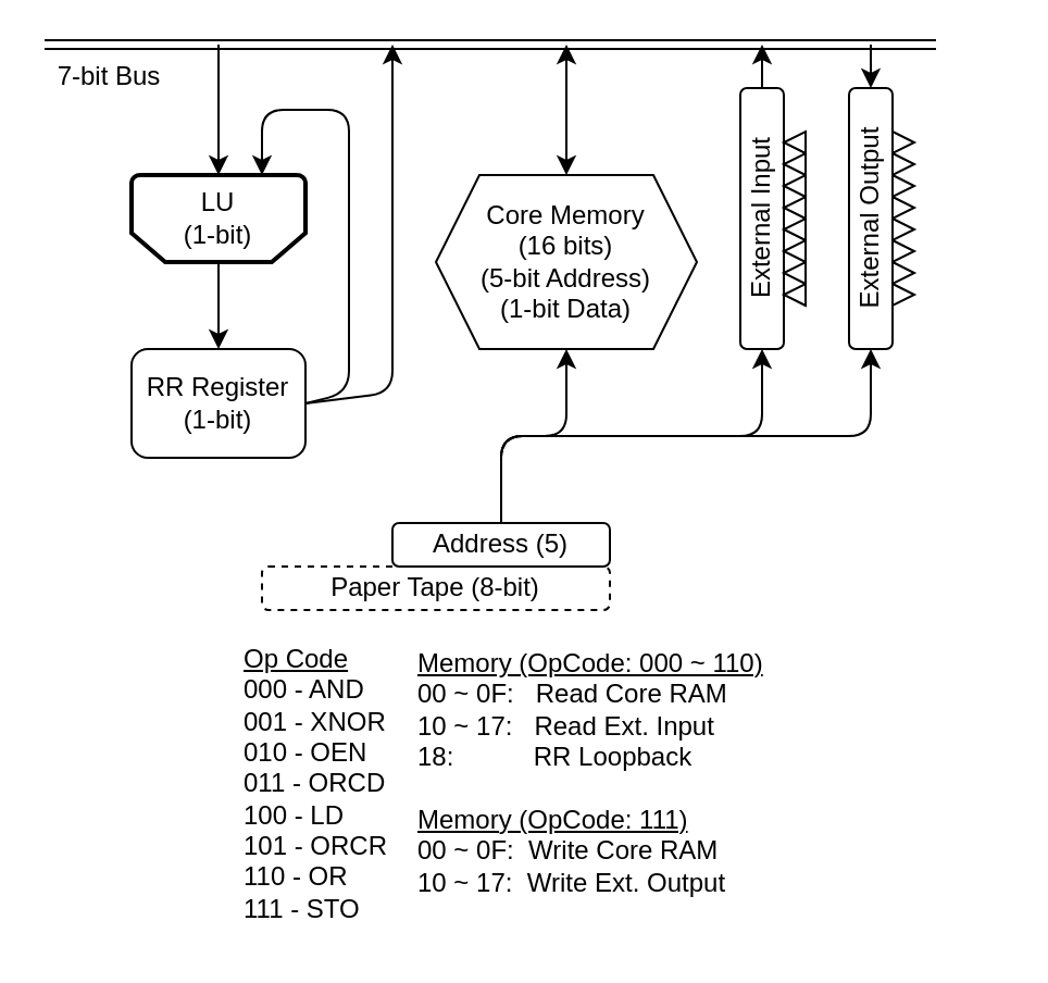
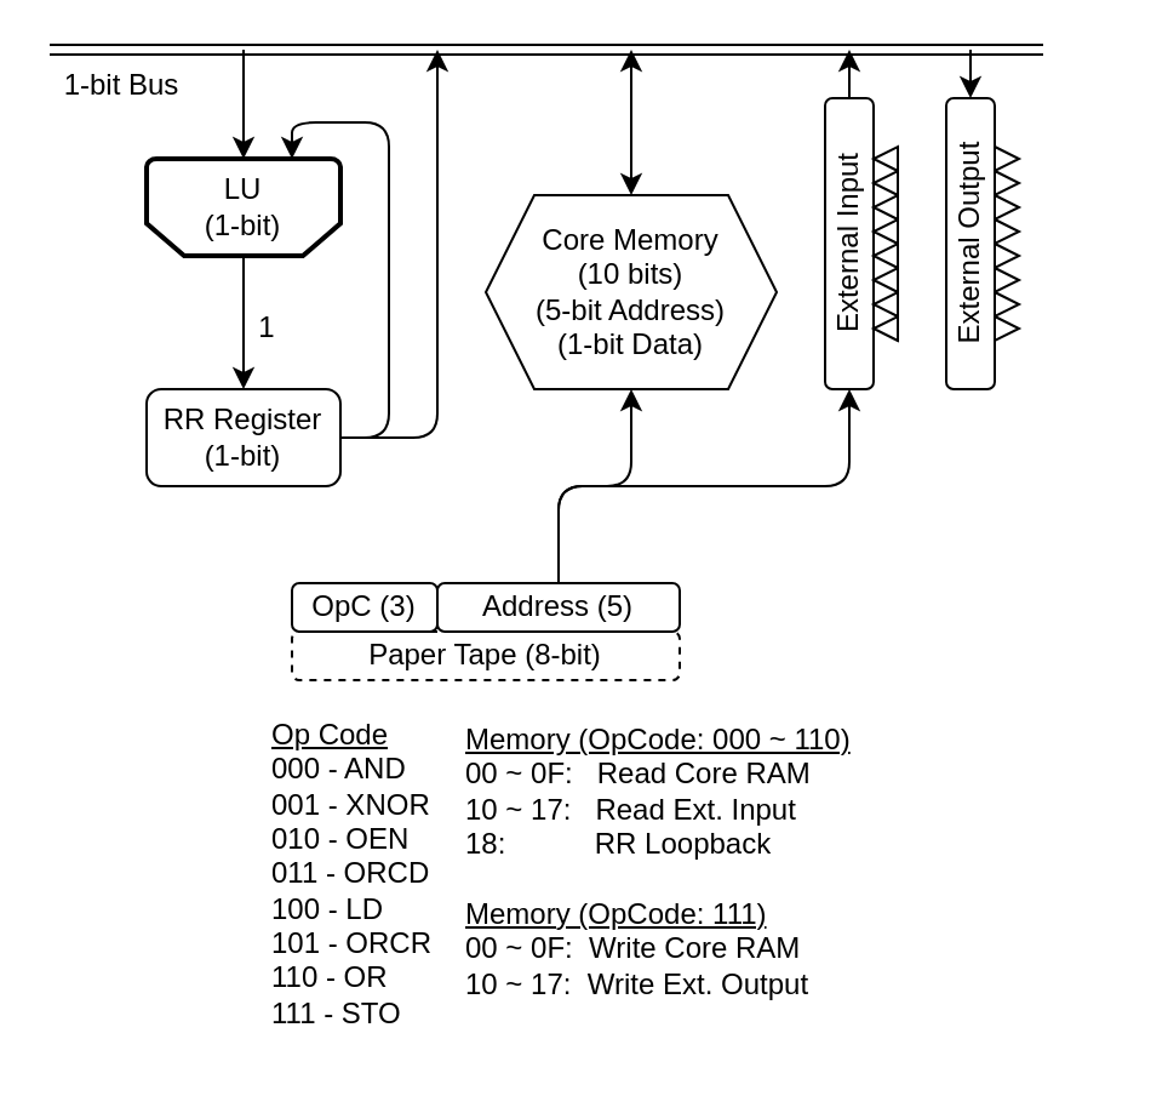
  <mxCell id="0" />
  <mxCell id="1" parent="0" />
- <mxCell id="2" value="Core Memory&lt;br&gt;(16 bits)&lt;br&gt;(5-bit Address)&lt;br&gt;(1-bit Data)" style="shape=hexagon;perimeter=hexagonPerimeter2;whiteSpace=wrap;html=1;fixedSize=1;" parent="1" vertex="1"><mxGeometry x="200" y="80" width="120" height="80" as="geometry" /></mxCell>
+ <mxCell id="2" value="Core Memory&lt;br&gt;(10 bits)&lt;br&gt;(5-bit Address)&lt;br&gt;(1-bit Data)" style="shape=hexagon;perimeter=hexagonPerimeter2;whiteSpace=wrap;html=1;fixedSize=1;" parent="1" vertex="1"><mxGeometry x="200" y="80" width="120" height="80" as="geometry" /></mxCell>
  <mxCell id="3" value="Paper Tape (8-bit)" style="rounded=1;whiteSpace=wrap;html=1;dashed=1;" parent="1" vertex="1"><mxGeometry x="120" y="260" width="160" height="20" as="geometry" /></mxCell>
- <mxCell id="4" value="LU&lt;br&gt;(1-bit)" style="strokeWidth=2;html=1;shape=mxgraph.flowchart.loop_limit;whiteSpace=wrap;flipV=1;" parent="1" vertex="1"><mxGeometry x="60" y="80" width="80" height="40" as="geometry" /></mxCell>
- <mxCell id="5" value="RR Register&lt;br&gt;(1-bit)" style="rounded=1;whiteSpace=wrap;html=1;" parent="1" vertex="1"><mxGeometry x="60" y="160" width="80" height="50" as="geometry" /></mxCell>
+ <mxCell id="4" value="LU&lt;br&gt;(1-bit)" style="strokeWidth=2;html=1;shape=mxgraph.flowchart.loop_limit;whiteSpace=wrap;flipV=1;" parent="1" vertex="1"><mxGeometry x="60" y="65" width="80" height="40" as="geometry" /></mxCell>
+ <mxCell id="5" value="RR Register&lt;br&gt;(1-bit)" style="rounded=1;whiteSpace=wrap;html=1;" parent="1" vertex="1"><mxGeometry x="60" y="160" width="80" height="40" as="geometry" /></mxCell>
  <mxCell id="6" value="" style="endArrow=classic;html=1;rounded=1;exitX=0.5;exitY=0;exitDx=0;exitDy=0;exitPerimeter=0;entryX=0.5;entryY=0;entryDx=0;entryDy=0;" parent="1" source="4" target="5" edge="1"><mxGeometry width="50" height="50" relative="1" as="geometry"><mxPoint x="125" y="50" as="sourcePoint" /><mxPoint x="175" y="0" as="targetPoint" /></mxGeometry></mxCell>
+ <mxCell id="7" value="1" style="text;html=1;strokeColor=none;fillColor=none;align=center;verticalAlign=middle;whiteSpace=wrap;rounded=0;" parent="1" vertex="1"><mxGeometry x="80" y="120" width="60" height="30" as="geometry" /></mxCell>
  <mxCell id="8" value="" style="endArrow=classic;html=1;rounded=1;exitX=1;exitY=0.5;exitDx=0;exitDy=0;entryX=0.75;entryY=1;entryDx=0;entryDy=0;entryPerimeter=0;" parent="1" source="5" target="4" edge="1"><mxGeometry width="50" height="50" relative="1" as="geometry"><mxPoint x="175" y="160" as="sourcePoint" /><mxPoint x="115" y="60" as="targetPoint" /><Array as="points"><mxPoint x="160" y="180" /><mxPoint x="160" y="50" /><mxPoint x="120" y="50" /></Array></mxGeometry></mxCell>
  <mxCell id="9" value="" style="shape=link;html=1;rounded=1;" parent="1" edge="1"><mxGeometry width="100" relative="1" as="geometry"><mxPoint x="20" y="20" as="sourcePoint" /><mxPoint x="430" y="20" as="targetPoint" /></mxGeometry></mxCell>
  <mxCell id="10" value="" style="endArrow=classic;html=1;rounded=1;entryX=0.5;entryY=1;entryDx=0;entryDy=0;entryPerimeter=0;" parent="1" target="4" edge="1"><mxGeometry width="50" height="50" relative="1" as="geometry"><mxPoint x="100" y="20" as="sourcePoint" /><mxPoint x="280" y="20" as="targetPoint" /></mxGeometry></mxCell>
- <mxCell id="11" value="7-bit Bus" style="text;html=1;strokeColor=none;fillColor=none;align=center;verticalAlign=middle;whiteSpace=wrap;rounded=0;" parent="1" vertex="1"><mxGeometry x="20" y="20" width="60" height="30" as="geometry" /></mxCell>
+ <mxCell id="11" value="1-bit Bus" style="text;html=1;strokeColor=none;fillColor=none;align=center;verticalAlign=middle;whiteSpace=wrap;rounded=0;" parent="1" vertex="1"><mxGeometry x="20" y="20" width="60" height="30" as="geometry" /></mxCell>
  <mxCell id="12" value="" style="endArrow=classic;html=1;rounded=1;exitX=1;exitY=0.5;exitDx=0;exitDy=0;" parent="1" source="5" edge="1"><mxGeometry width="50" height="50" relative="1" as="geometry"><mxPoint x="70" y="40" as="sourcePoint" /><mxPoint x="180" y="20" as="targetPoint" /><Array as="points"><mxPoint x="180" y="180" /></Array></mxGeometry></mxCell>
  <mxCell id="13" value="" style="endArrow=classic;startArrow=classic;html=1;rounded=0;entryX=0.5;entryY=0;entryDx=0;entryDy=0;" parent="1" target="2" edge="1"><mxGeometry width="50" height="50" relative="1" as="geometry"><mxPoint x="260" y="20" as="sourcePoint" /><mxPoint x="280" y="30" as="targetPoint" /></mxGeometry></mxCell>
+ <mxCell id="14" value="OpC (3)" style="rounded=1;whiteSpace=wrap;html=1;" parent="1" vertex="1"><mxGeometry x="120" y="240" width="60" height="20" as="geometry" /></mxCell>
  <mxCell id="15" value="Address (5)" style="rounded=1;whiteSpace=wrap;html=1;" parent="1" vertex="1"><mxGeometry x="180" y="240" width="100" height="20" as="geometry" /></mxCell>
  <mxCell id="16" value="" style="endArrow=classic;html=1;rounded=1;exitX=0.5;exitY=0;exitDx=0;exitDy=0;entryX=0.5;entryY=1;entryDx=0;entryDy=0;" parent="1" source="15" target="2" edge="1"><mxGeometry width="50" height="50" relative="1" as="geometry"><mxPoint x="180" y="220" as="sourcePoint" /><mxPoint x="230" y="170" as="targetPoint" /><Array as="points"><mxPoint x="230" y="200" /><mxPoint x="260" y="200" /></Array></mxGeometry></mxCell>
  <mxCell id="17" value="External Input" style="rounded=1;whiteSpace=wrap;html=1;rotation=-90;" parent="1" vertex="1"><mxGeometry x="290" y="90" width="120" height="20" as="geometry" /></mxCell>
  <mxCell id="18" value="" style="endArrow=classic;html=1;rounded=1;entryX=0;entryY=0.5;entryDx=0;entryDy=0;" parent="1" target="17" edge="1"><mxGeometry width="50" height="50" relative="1" as="geometry"><mxPoint x="230" y="240" as="sourcePoint" /><mxPoint x="280" y="90" as="targetPoint" /><Array as="points"><mxPoint x="230" y="200" /><mxPoint x="350" y="200" /></Array></mxGeometry></mxCell>
  <mxCell id="19" value="" style="endArrow=classic;html=1;rounded=1;exitX=1;exitY=0.5;exitDx=0;exitDy=0;" parent="1" source="17" edge="1"><mxGeometry width="50" height="50" relative="1" as="geometry"><mxPoint x="230" y="140" as="sourcePoint" /><mxPoint x="350" y="20" as="targetPoint" /></mxGeometry></mxCell>
  <mxCell id="20" value="" style="triangle;whiteSpace=wrap;html=1;rotation=-180;" parent="1" vertex="1"><mxGeometry x="360" y="60" width="10" height="10" as="geometry" /></mxCell>
  <mxCell id="21" value="" style="triangle;whiteSpace=wrap;html=1;rotation=-180;" parent="1" vertex="1"><mxGeometry x="360" y="70" width="10" height="10" as="geometry" /></mxCell>
  <mxCell id="22" value="" style="triangle;whiteSpace=wrap;html=1;rotation=-180;" parent="1" vertex="1"><mxGeometry x="360" y="80" width="10" height="10" as="geometry" /></mxCell>
  <mxCell id="23" value="" style="triangle;whiteSpace=wrap;html=1;rotation=-180;" parent="1" vertex="1"><mxGeometry x="360" y="90" width="10" height="10" as="geometry" /></mxCell>
  <mxCell id="24" value="" style="triangle;whiteSpace=wrap;html=1;rotation=-180;" parent="1" vertex="1"><mxGeometry x="360" y="100" width="10" height="10" as="geometry" /></mxCell>
  <mxCell id="25" value="" style="triangle;whiteSpace=wrap;html=1;rotation=-180;" parent="1" vertex="1"><mxGeometry x="360" y="110" width="10" height="10" as="geometry" /></mxCell>
  <mxCell id="26" value="" style="triangle;whiteSpace=wrap;html=1;rotation=-180;" parent="1" vertex="1"><mxGeometry x="360" y="120" width="10" height="10" as="geometry" /></mxCell>
- <mxCell id="27" value="" style="endArrow=classic;html=1;rounded=1;entryX=0;entryY=0.5;entryDx=0;entryDy=0;exitX=0.5;exitY=0;exitDx=0;exitDy=0;" parent="1" source="15" target="32" edge="1"><mxGeometry width="50" height="50" relative="1" as="geometry"><mxPoint x="330" y="150" as="sourcePoint" /><mxPoint x="399.42" y="166.005" as="targetPoint" /><Array as="points"><mxPoint x="230" y="200" /><mxPoint x="400" y="200" /></Array></mxGeometry></mxCell>
  <mxCell id="28" value="" style="endArrow=classic;html=1;rounded=1;entryX=1;entryY=0.5;entryDx=0;entryDy=0;" parent="1" target="32" edge="1"><mxGeometry width="50" height="50" relative="1" as="geometry"><mxPoint x="400" y="20" as="sourcePoint" /><mxPoint x="399.42" y="38.505" as="targetPoint" /></mxGeometry></mxCell>
  <mxCell id="29" value="&lt;u&gt;Op Code&lt;/u&gt;&lt;br&gt;000 - AND&lt;br&gt;001 - XNOR&lt;br&gt;010 - OEN&lt;br&gt;011 - ORCD&lt;br&gt;100 - LD&lt;br&gt;101 - ORCR&lt;br&gt;110 - OR&lt;br&gt;&lt;div style=&quot;&quot;&gt;&lt;span style=&quot;background-color: initial;&quot;&gt;111 - STO&lt;/span&gt;&lt;/div&gt;" style="text;html=1;strokeColor=none;fillColor=none;align=left;verticalAlign=middle;whiteSpace=wrap;rounded=0;" parent="1" vertex="1"><mxGeometry x="110" y="290" width="70" height="140" as="geometry" /></mxCell>
  <mxCell id="30" value="&lt;u&gt;Memory (OpCode: 000 ~ 110)&lt;/u&gt;&lt;br&gt;00 ~ 0F:&amp;nbsp; &amp;nbsp;Read Core RAM&lt;br&gt;10 ~ 17:&amp;nbsp;&amp;nbsp;&lt;span style=&quot;&quot;&gt;&#09;&lt;/span&gt;Read Ext. Input&lt;br&gt;18:&amp;nbsp; &amp;nbsp; &amp;nbsp; &amp;nbsp; &amp;nbsp;&amp;nbsp;&lt;span style=&quot;&quot;&gt;&#09;&lt;/span&gt;&lt;span style=&quot;&quot;&gt;&#09;&lt;/span&gt;RR Loopback&lt;br&gt;&lt;br&gt;&lt;u&gt;Memory (OpCode: 111)&lt;/u&gt;&lt;br&gt;00 ~ 0F:&amp;nbsp;&lt;span style=&quot;&quot;&gt;&#09;&lt;/span&gt;Write Core RAM&lt;br&gt;10 ~ 17:&amp;nbsp;&lt;span style=&quot;&quot;&gt;&#09;&lt;/span&gt;Write Ext. Output" style="text;html=1;strokeColor=none;fillColor=none;align=left;verticalAlign=middle;whiteSpace=wrap;rounded=0;" parent="1" vertex="1"><mxGeometry x="190" y="290" width="170" height="130" as="geometry" /></mxCell>
  <mxCell id="31" value="" style="triangle;whiteSpace=wrap;html=1;rotation=-180;" vertex="1" parent="1"><mxGeometry x="360" y="130" width="10" height="10" as="geometry" /></mxCell>
  <mxCell id="32" value="External Output" style="rounded=1;whiteSpace=wrap;html=1;rotation=-90;" vertex="1" parent="1"><mxGeometry x="340" y="90" width="120" height="20" as="geometry" /></mxCell>
  <mxCell id="33" value="" style="group;rotation=-180;" vertex="1" connectable="0" parent="1"><mxGeometry x="410" y="60" width="10" height="80.0" as="geometry" /></mxCell>
  <mxCell id="34" value="" style="triangle;whiteSpace=wrap;html=1;rotation=-360;" vertex="1" parent="33"><mxGeometry y="70" width="10" height="10" as="geometry" /></mxCell>
  <mxCell id="35" value="" style="triangle;whiteSpace=wrap;html=1;rotation=-360;" vertex="1" parent="33"><mxGeometry y="60" width="10" height="10" as="geometry" /></mxCell>
  <mxCell id="36" value="" style="triangle;whiteSpace=wrap;html=1;rotation=-360;" vertex="1" parent="33"><mxGeometry y="50" width="10" height="10" as="geometry" /></mxCell>
  <mxCell id="37" value="" style="triangle;whiteSpace=wrap;html=1;rotation=-360;" vertex="1" parent="33"><mxGeometry y="40" width="10" height="10" as="geometry" /></mxCell>
  <mxCell id="38" value="" style="triangle;whiteSpace=wrap;html=1;rotation=-360;" vertex="1" parent="33"><mxGeometry y="30" width="10" height="10" as="geometry" /></mxCell>
  <mxCell id="39" value="" style="triangle;whiteSpace=wrap;html=1;rotation=-360;" vertex="1" parent="33"><mxGeometry y="20" width="10" height="10" as="geometry" /></mxCell>
  <mxCell id="40" value="" style="triangle;whiteSpace=wrap;html=1;rotation=-360;" vertex="1" parent="33"><mxGeometry y="10" width="10" height="10" as="geometry" /></mxCell>
  <mxCell id="41" value="" style="triangle;whiteSpace=wrap;html=1;rotation=-360;" vertex="1" parent="33"><mxGeometry width="10" height="10" as="geometry" /></mxCell>
